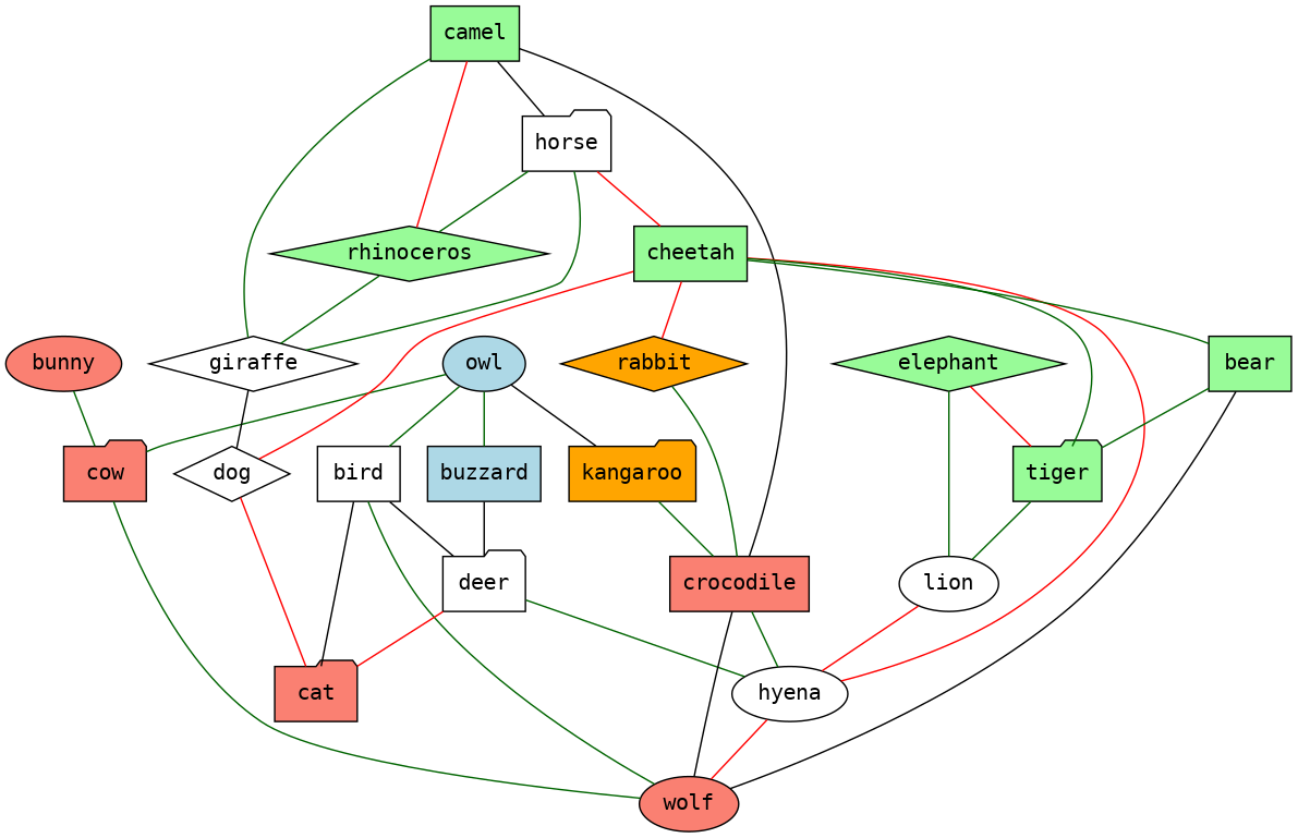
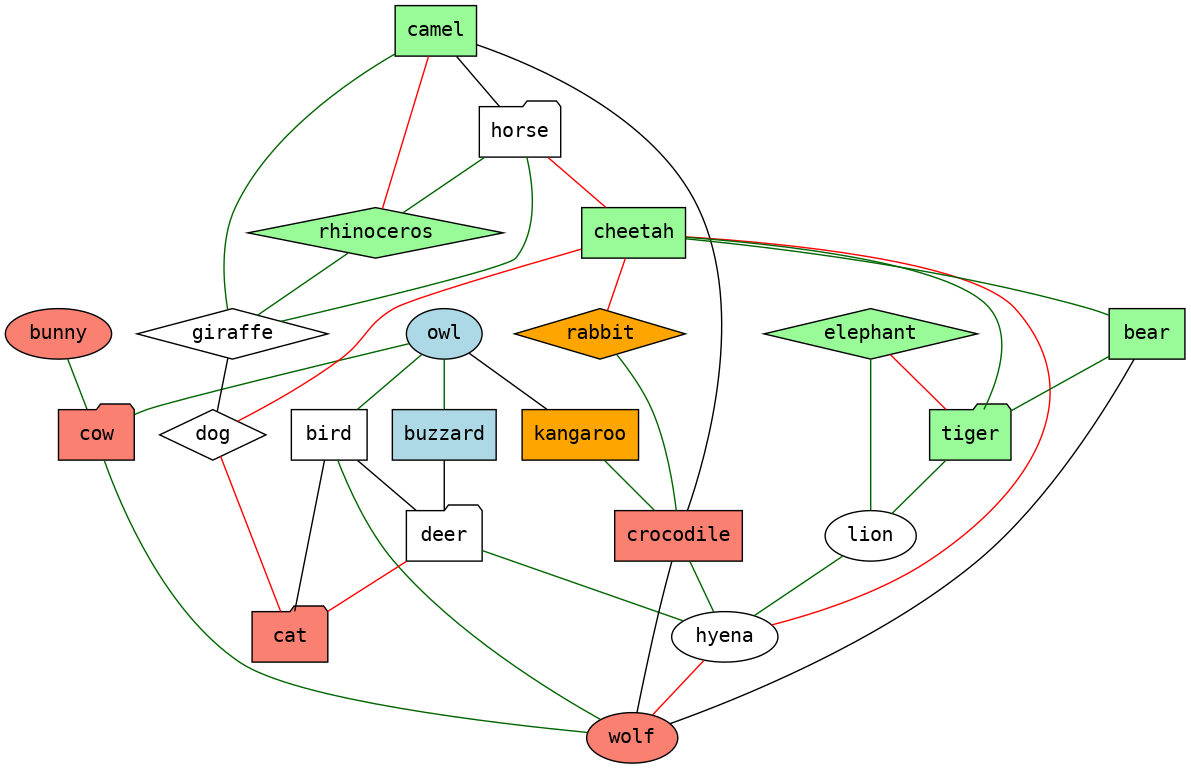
  strict graph {
    fontname="DejaVu Sans Mono"
    node [fillcolor=white fontname="DejaVu Sans Mono" shape=box style=filled]
    edge [color=darkgreen fontname="DejaVu Sans Mono" weight=1]
    owl [fillcolor=lightblue shape=ellipse]
    buzzard [fillcolor=lightblue]
    bird
-   kangaroo [fillcolor=orange shape=folder]
+   kangaroo [fillcolor=orange]
    cow [fillcolor=salmon shape=folder]
    deer [shape=folder]
    cat [fillcolor=salmon shape=folder]
    wolf [fillcolor=salmon shape=ellipse]
    crocodile [fillcolor=salmon]
    camel [fillcolor=palegreen]
    horse [shape=folder]
    rhinoceros [fillcolor=palegreen shape=diamond]
    giraffe [shape=diamond]
    cheetah [fillcolor=palegreen]
    dog [shape=diamond]
    hyena [shape=ellipse]
    tiger [fillcolor=palegreen shape=folder]
    bear [fillcolor=palegreen]
    rabbit [fillcolor=orange shape=diamond]
    elephant [fillcolor=palegreen shape=diamond]
    lion [shape=ellipse]
    bunny [fillcolor=salmon shape=ellipse]
    owl -- buzzard
    owl -- bird
    owl -- kangaroo [color=black]
    owl -- cow
    buzzard -- deer [color=black]
    bird -- deer [color=black]
    bird -- cat [color=black]
    bird -- wolf
    kangaroo -- crocodile
    cow -- wolf
    deer -- cat [color=red]
    deer -- hyena
    crocodile -- wolf [color=black]
    crocodile -- hyena
    camel -- crocodile [color=black]
    camel -- horse [color=black]
    camel -- rhinoceros [color=red]
    camel -- giraffe
    horse -- rhinoceros
    horse -- giraffe
    horse -- cheetah [color=red]
    rhinoceros -- giraffe
    giraffe -- dog [color=black]
    cheetah -- dog [color=red]
    cheetah -- hyena [color=red]
    cheetah -- tiger
    cheetah -- bear
    cheetah -- rabbit [color=red]
    dog -- cat [color=red]
    hyena -- wolf [color=red]
    tiger -- lion
    bear -- wolf [color=black]
    bear -- tiger
    rabbit -- crocodile
    elephant -- tiger [color=red]
    elephant -- lion
-   lion -- hyena [color=red]
+   lion -- hyena
    bunny -- cow
  }
